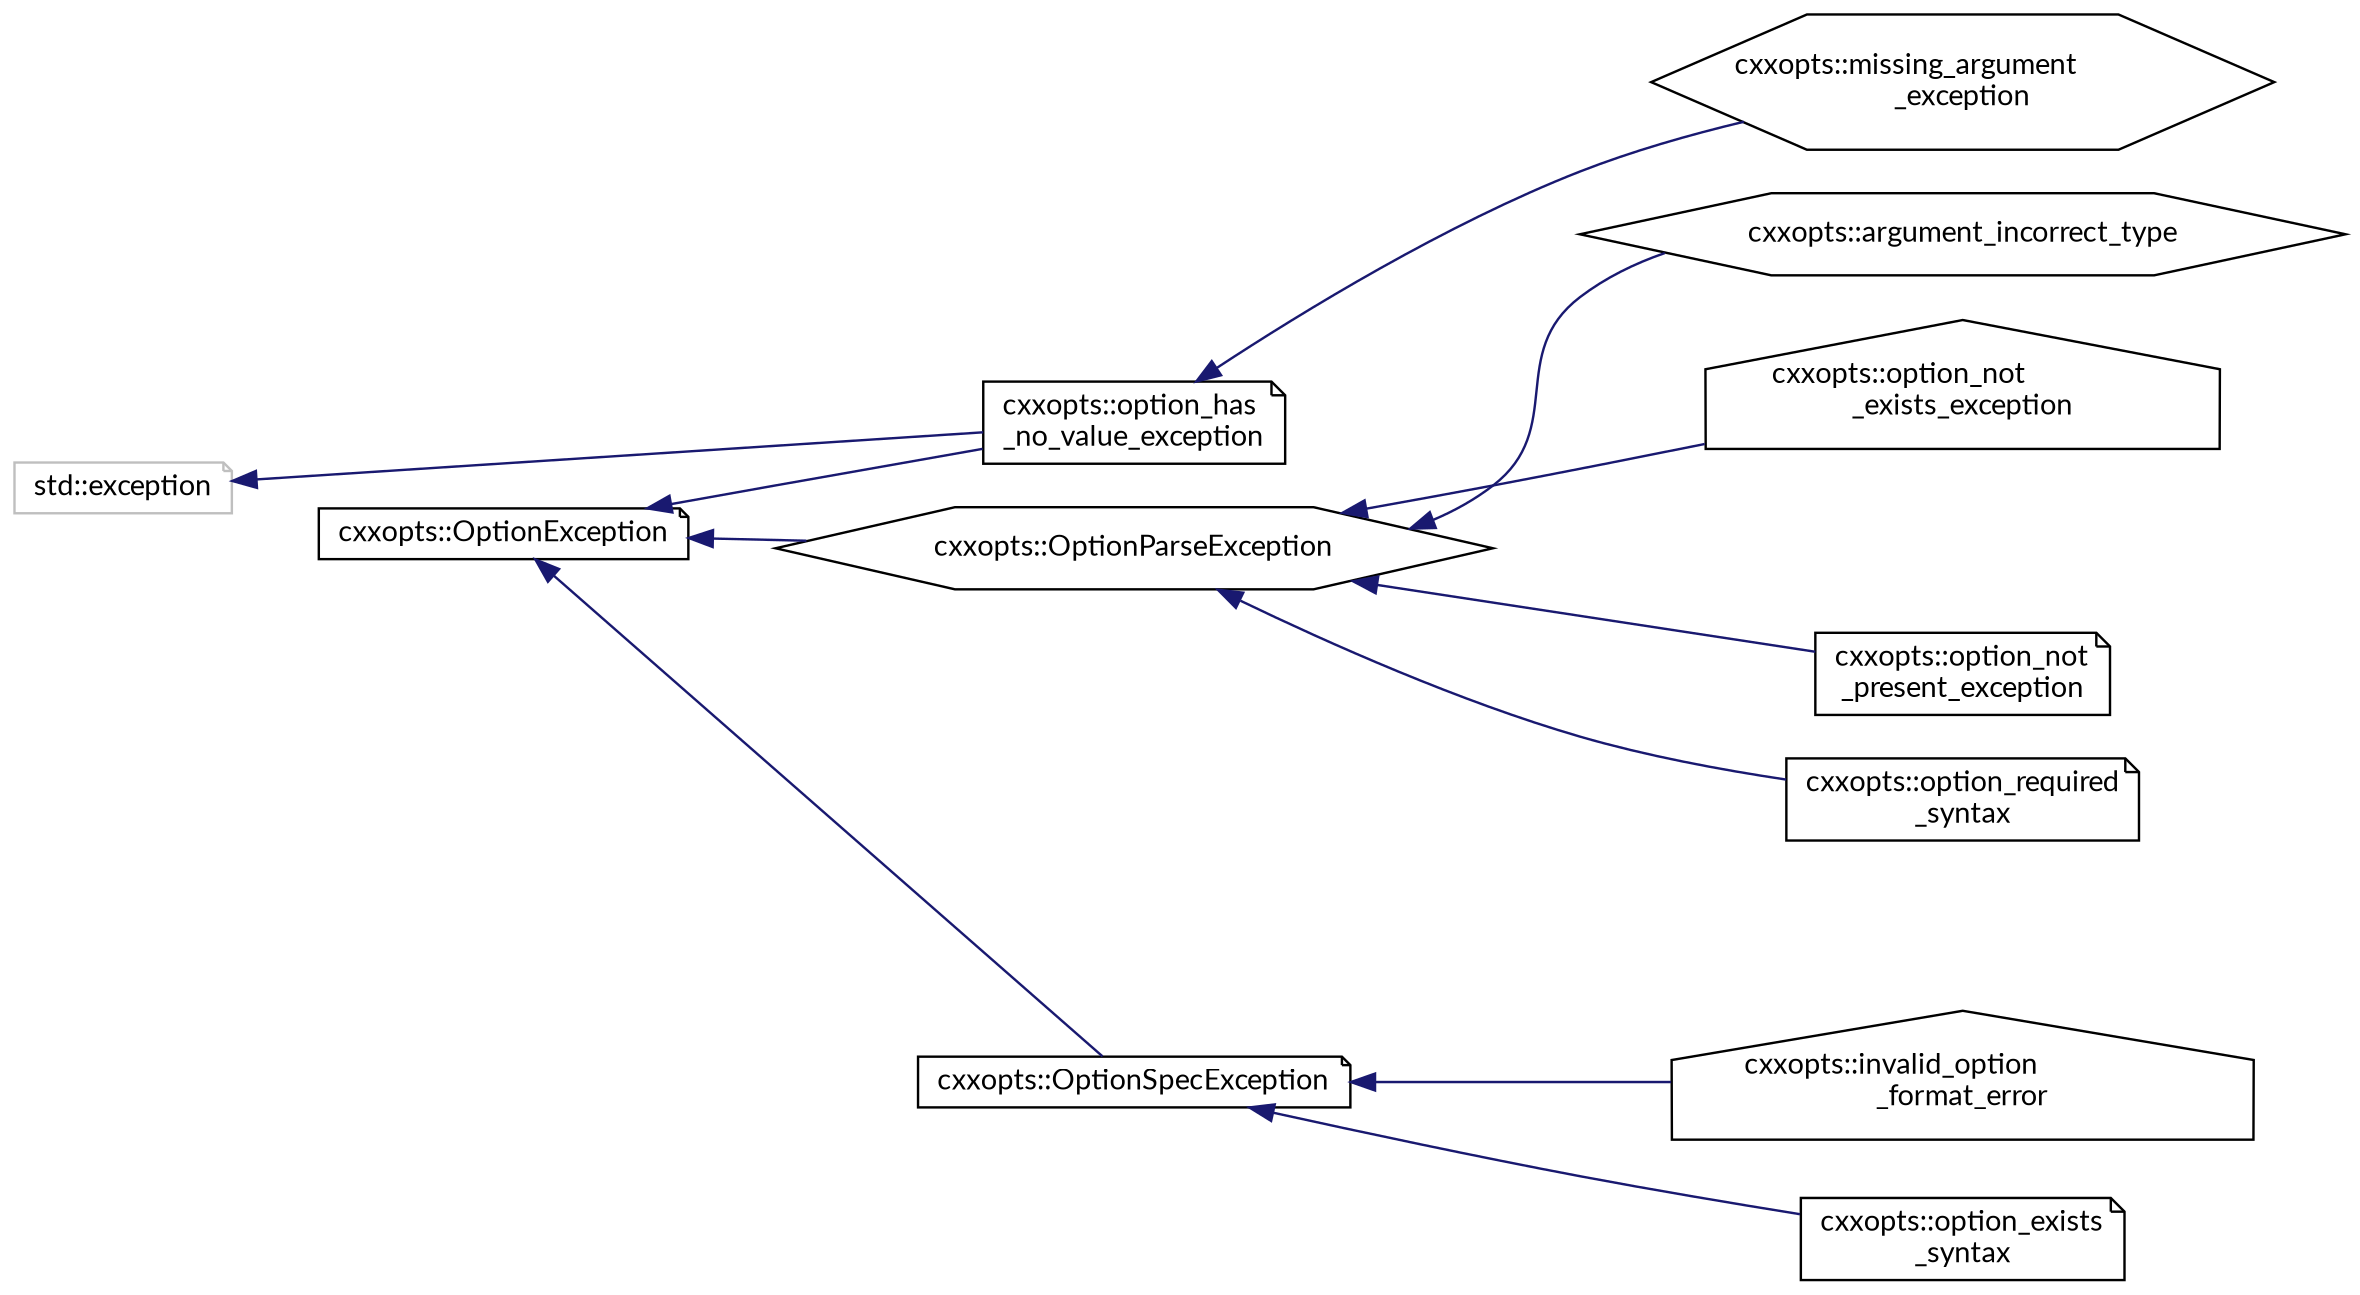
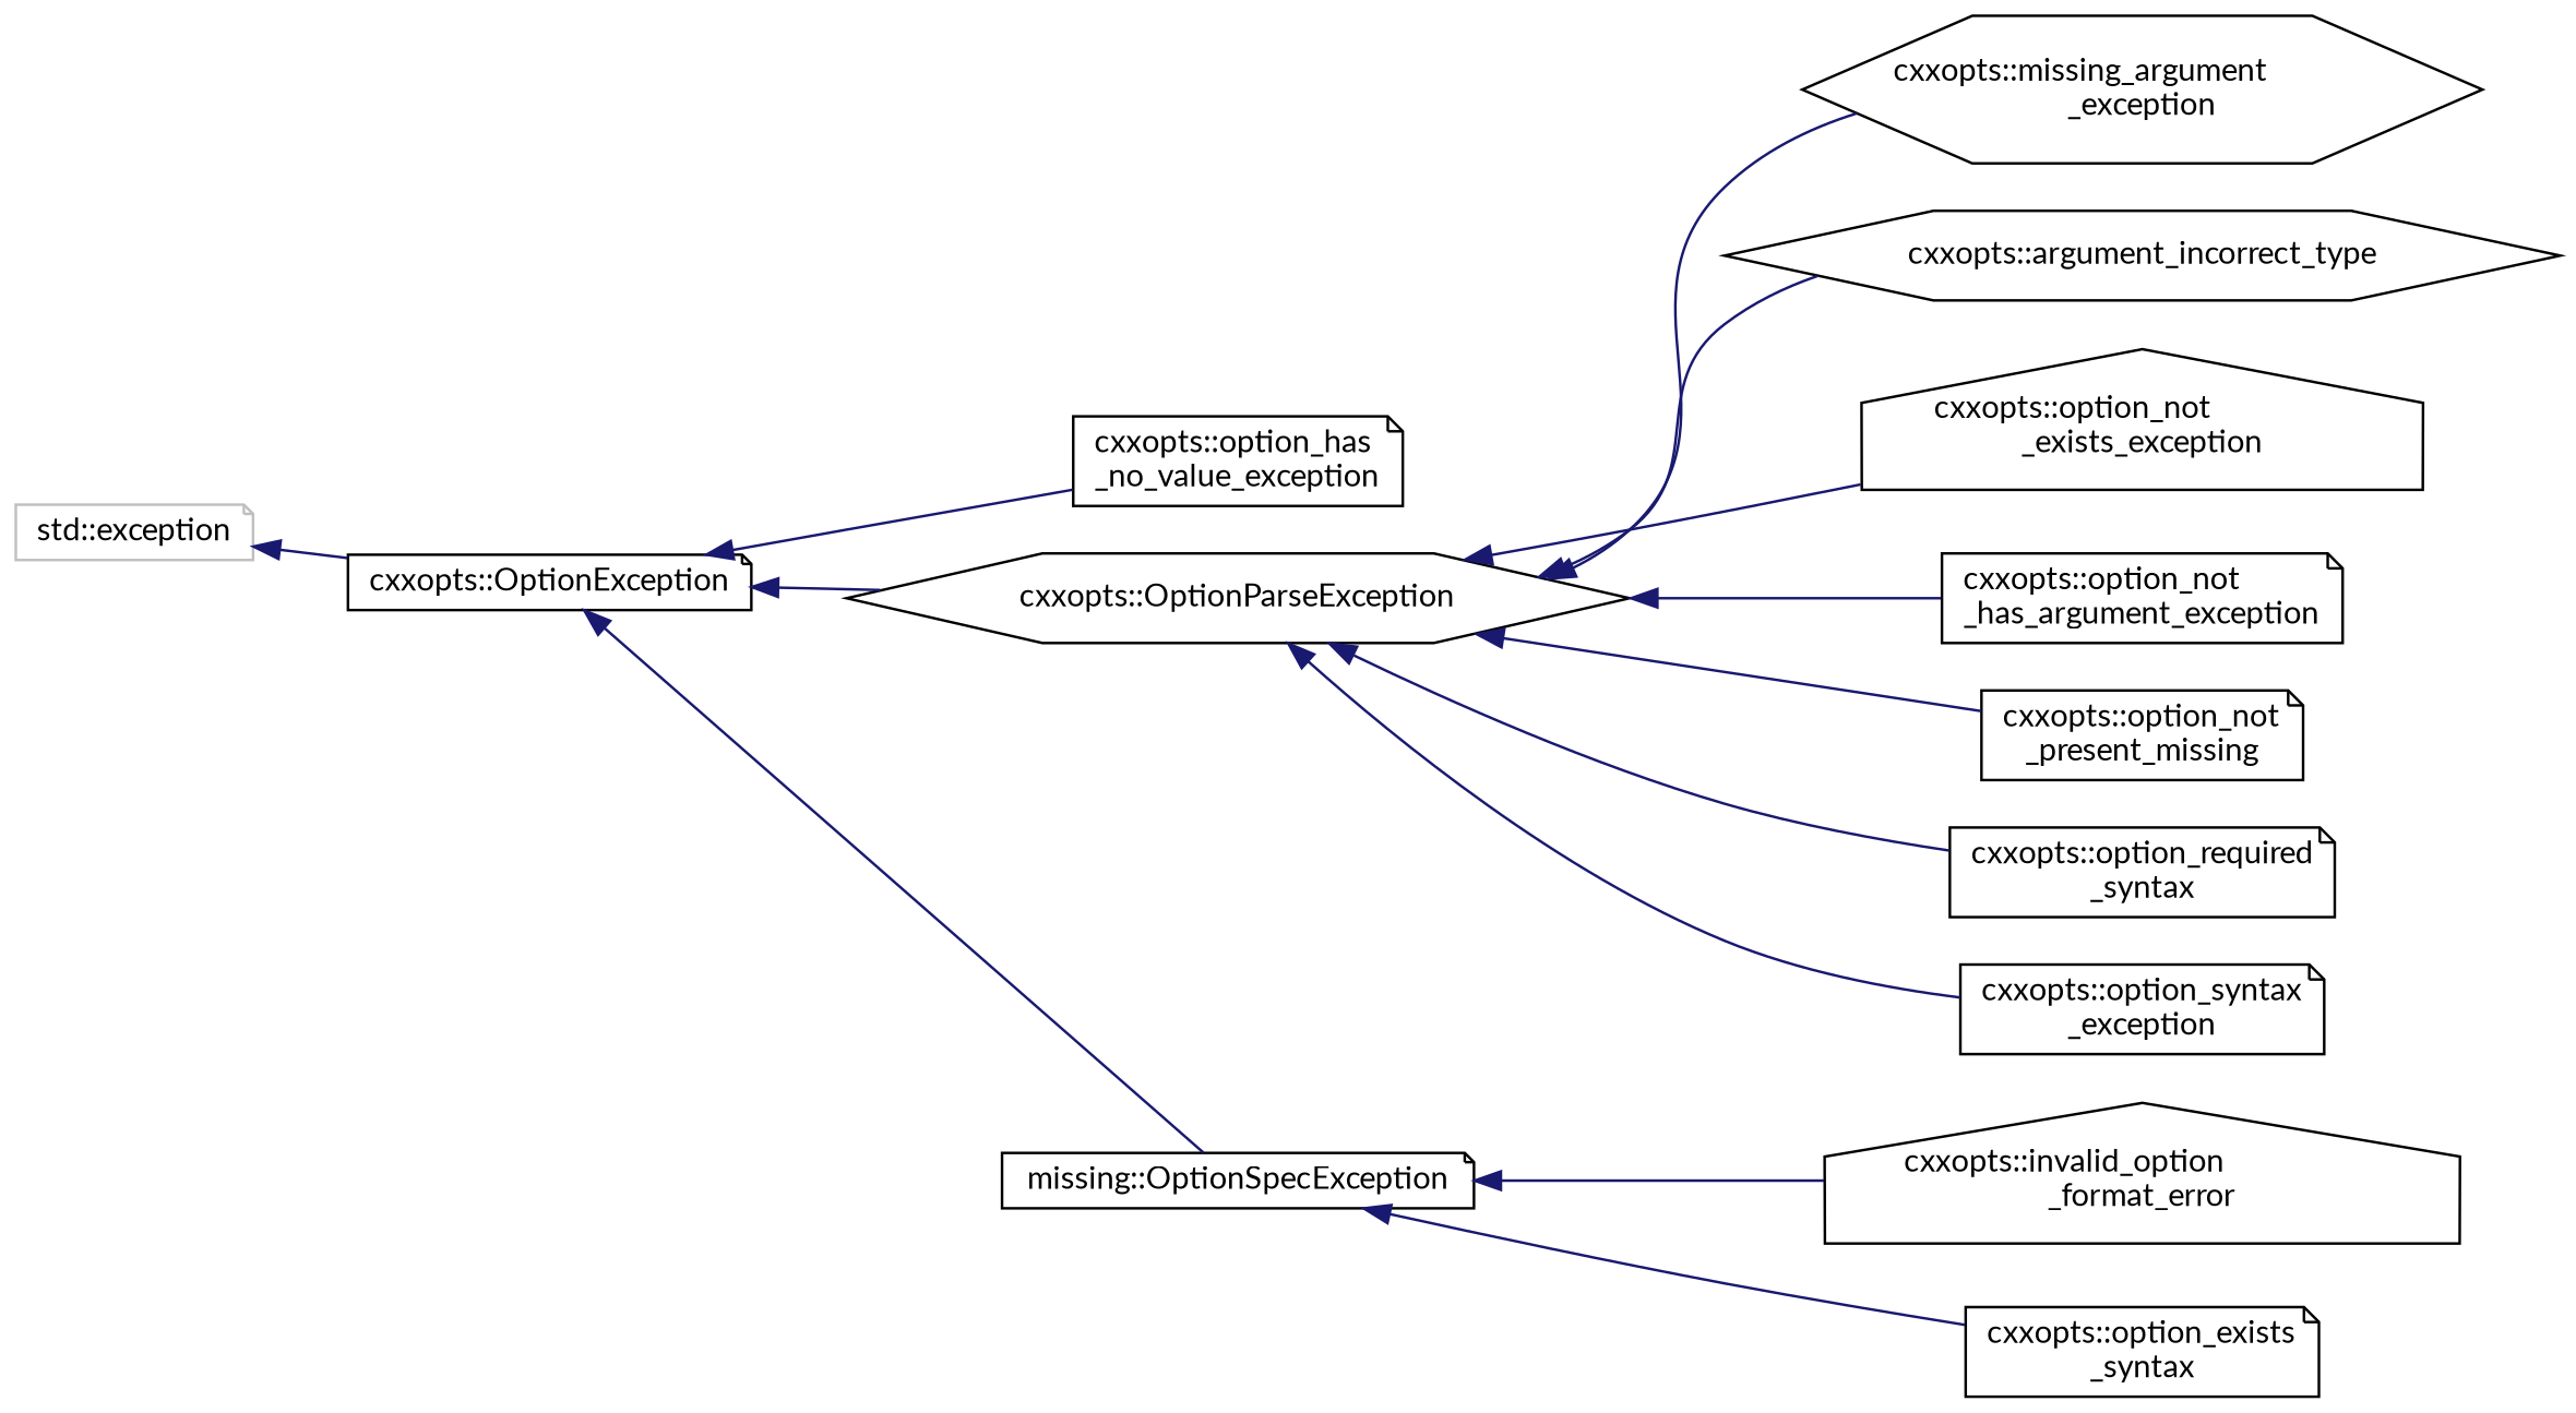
  digraph {
    fontname=Lato
    rankdir=LR
    node [color=black fillcolor=white fontname=Lato fontsize=12 shape=note style=filled]
    edge [color=midnightblue dir=back fontname=Lato fontsize=12 labelfontname=Helvetica labelfontsize=12 style=solid]
    n1 [color=grey75 height=0.2 label="std::exception" width=0.4]
    n2 [height=0.2 label="cxxopts::OptionException" width=0.4]
    n3 [height=0.2 label="cxxopts::OptionParseException" shape=hexagon width=0.4]
-   n4 [height=0.2 label="cxxopts::OptionSpecException" width=0.4]
+   n4 [height=0.2 label="missing::OptionSpecException" width=0.4]
    n5 [height=0.2 label="cxxopts::option_has\l_no_value_exception" width=0.4]
    n6 [height=0.2 label="cxxopts::argument_incorrect_type" shape=hexagon width=0.4]
    n7 [height=0.2 label="cxxopts::missing_argument\l_exception" shape=hexagon width=0.4]
    n8 [height=0.2 label="cxxopts::option_not\l_exists_exception" shape=house width=0.4]
-   n10 [height=0.2 label="cxxopts::option_not\l_present_exception" width=0.4]
+   n9 [height=0.2 label="cxxopts::option_not\l_has_argument_exception" width=0.4]
+   n10 [height=0.2 label="cxxopts::option_not\l_present_missing" width=0.4]
    n11 [height=0.2 label="cxxopts::option_required\l_syntax" width=0.4]
+   n12 [height=0.2 label="cxxopts::option_syntax\l_exception" width=0.4]
    n13 [height=0.2 label="cxxopts::invalid_option\l_format_error" shape=house width=0.4]
    n14 [height=0.2 label="cxxopts::option_exists\l_syntax" width=0.4]
-   n1 -> n5
+   n1 -> n2
    n2 -> n3
    n2 -> n4
    n2 -> n5
    n3 -> n6
-   n5 -> n7
+   n3 -> n7
    n3 -> n8
+   n3 -> n9
    n3 -> n10
    n3 -> n11
+   n3 -> n12
    n4 -> n13
    n4 -> n14
  }
